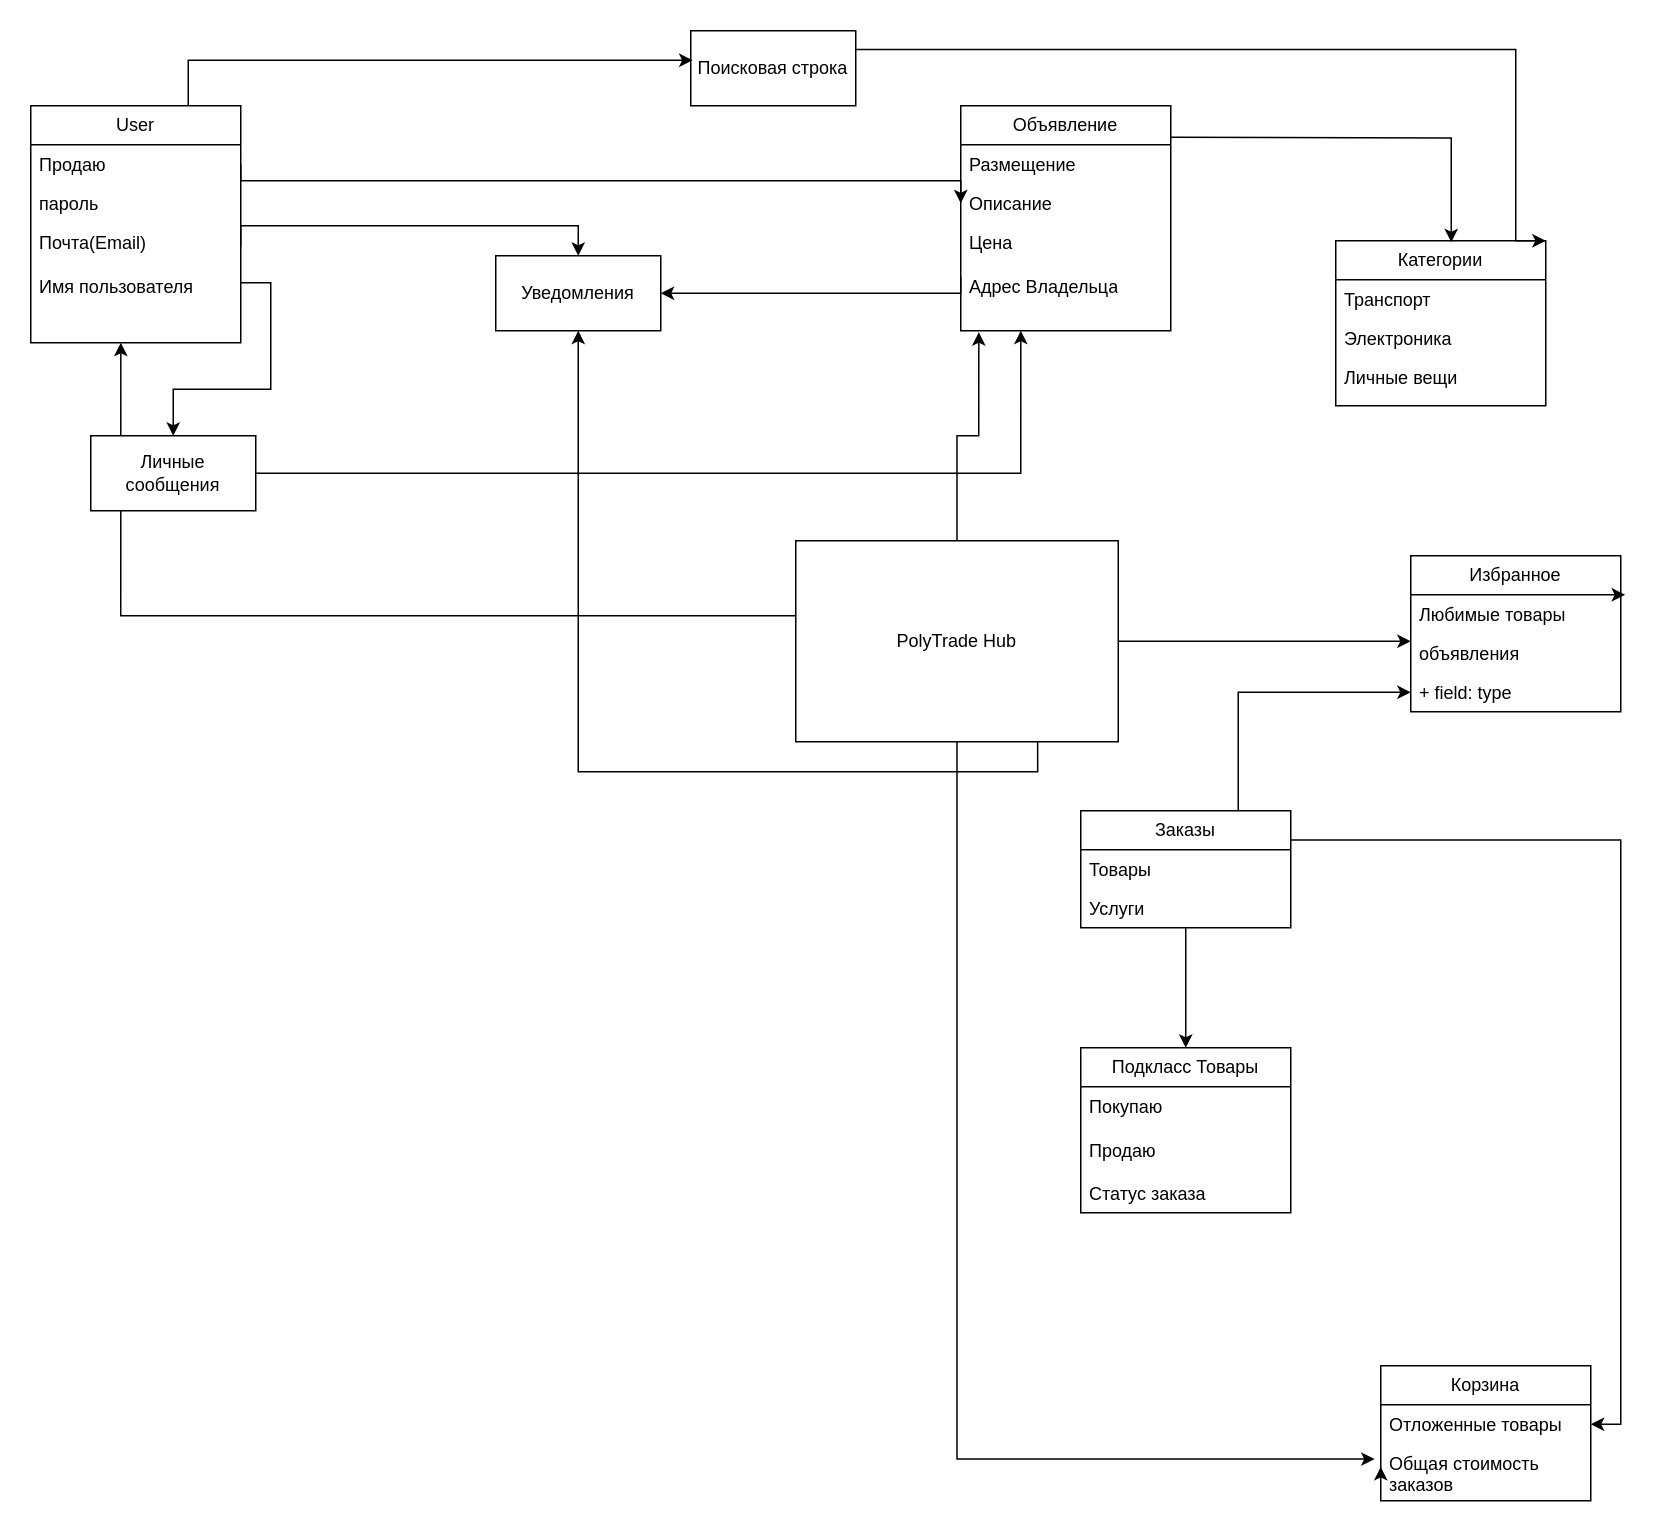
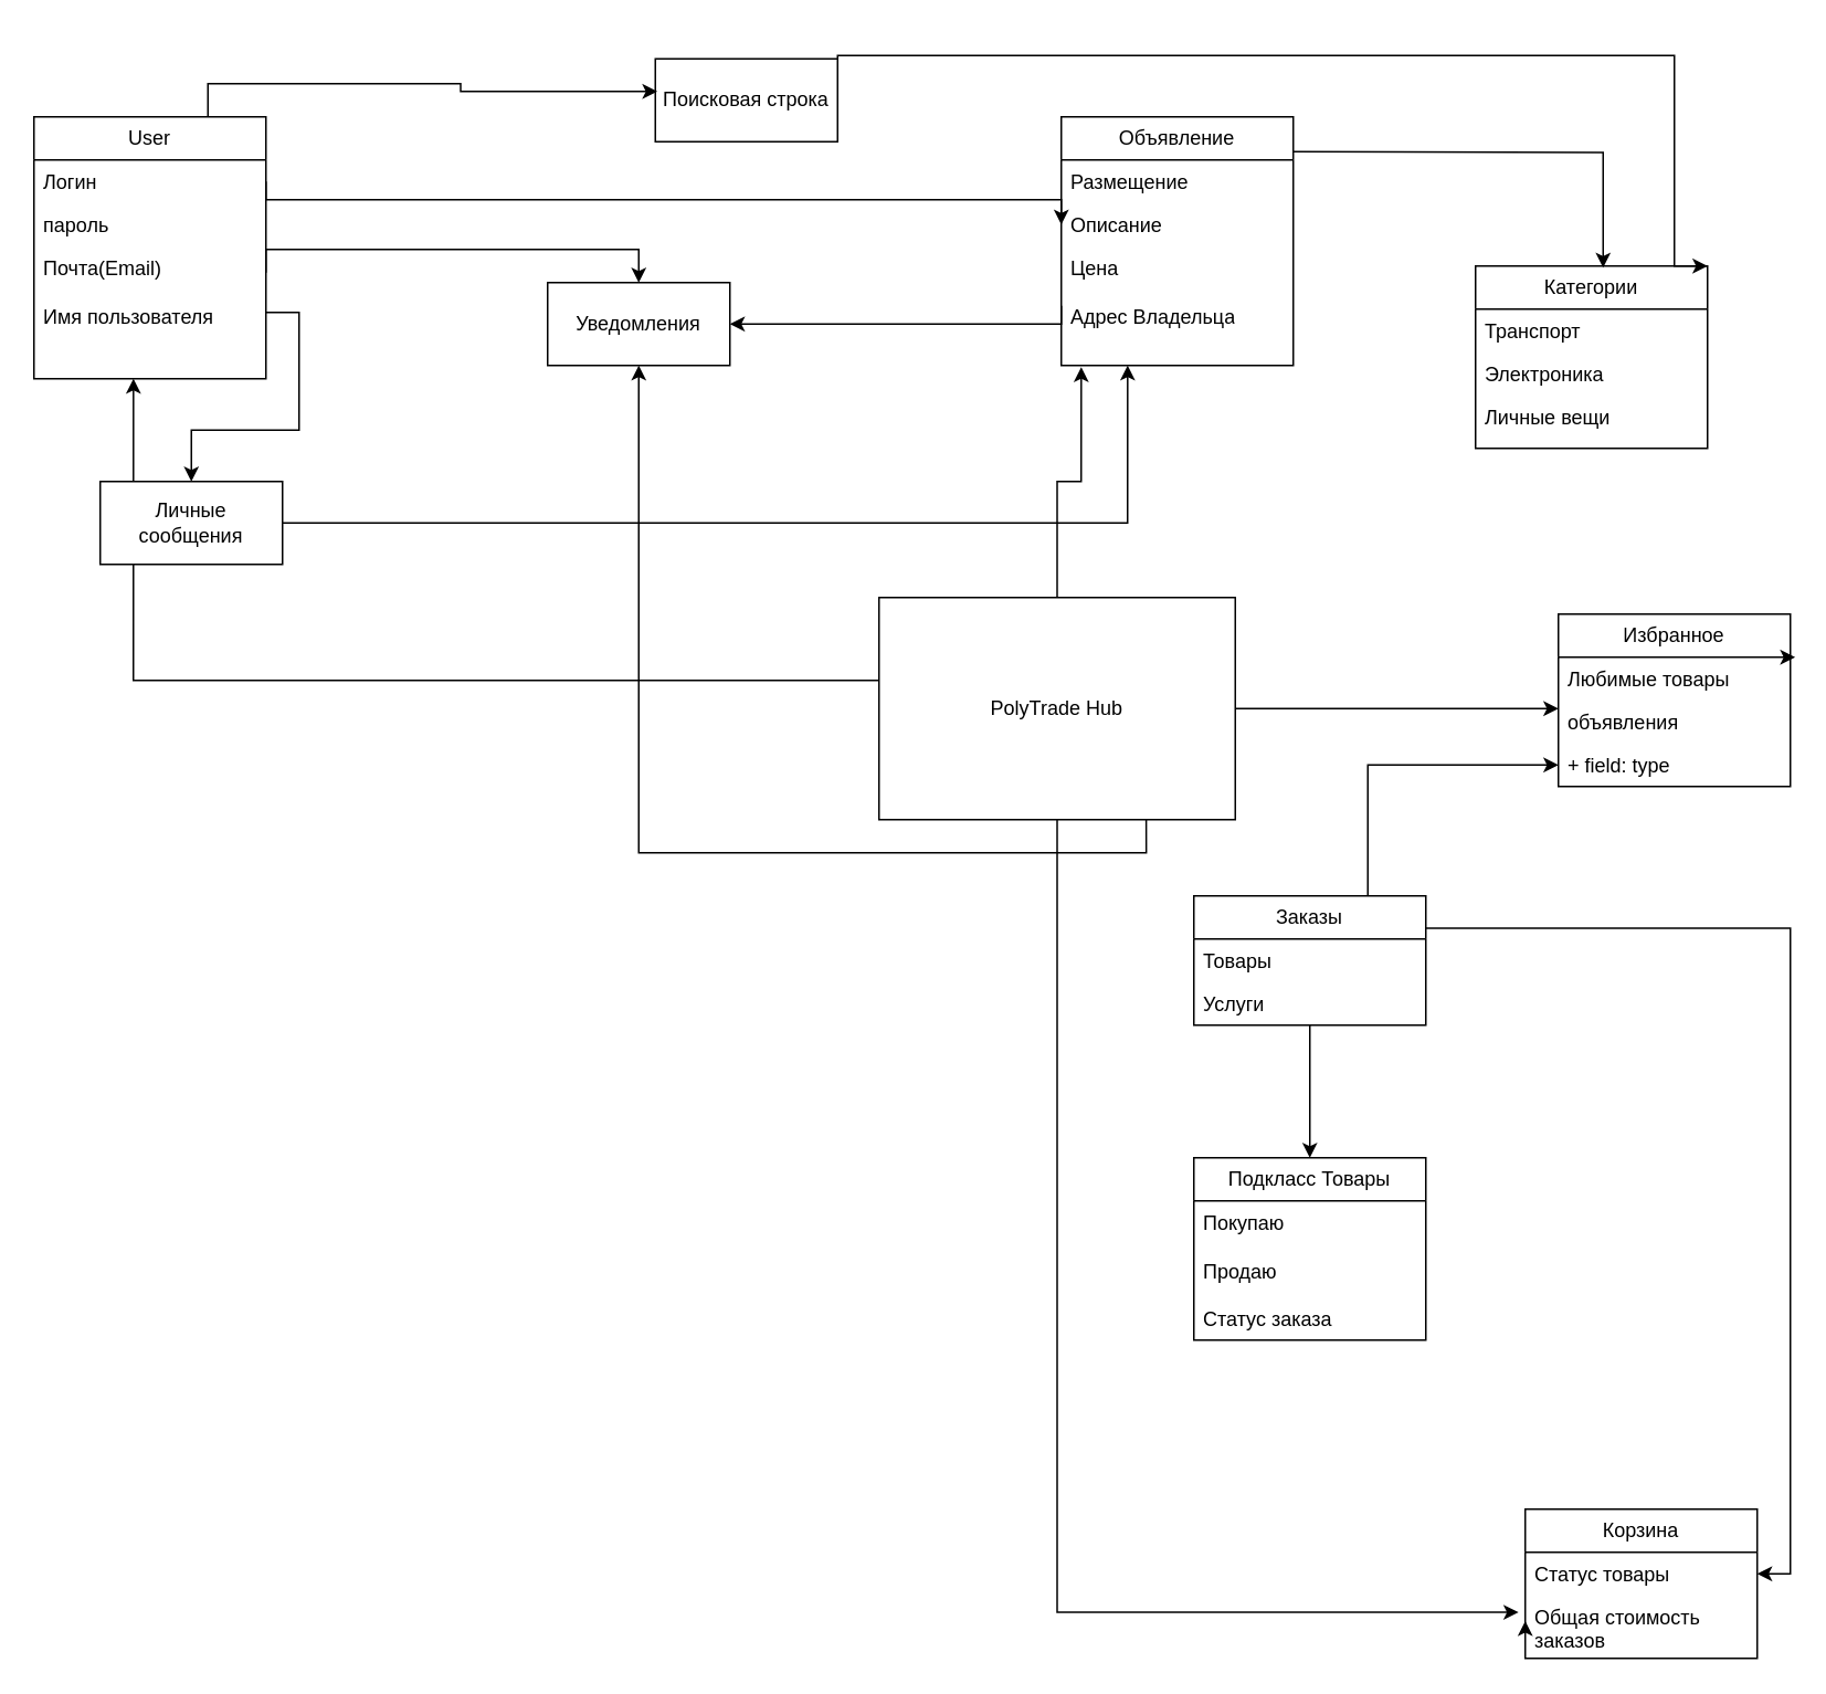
  <mxCell id="0" />
  <mxCell id="1" parent="0" />
  <mxCell id="2" style="edgeStyle=orthogonalEdgeStyle;rounded=0;orthogonalLoop=1;jettySize=auto;html=1;" parent="1" source="3" target="19" edge="1"><mxGeometry relative="1" as="geometry"><Array as="points"><mxPoint x="880" y="427" /><mxPoint x="880" y="427" /></Array></mxGeometry></mxCell>
  <mxCell id="3" value="PolyTrade Hub" style="html=1;whiteSpace=wrap;" parent="1" vertex="1"><mxGeometry x="530" y="360" width="215" height="134" as="geometry" /></mxCell>
  <mxCell id="4" value="User" style="swimlane;fontStyle=0;childLayout=stackLayout;horizontal=1;startSize=26;fillColor=none;horizontalStack=0;resizeParent=1;resizeParentMax=0;resizeLast=0;collapsible=1;marginBottom=0;whiteSpace=wrap;html=1;" parent="1" vertex="1"><mxGeometry x="20" y="70" width="140" height="158" as="geometry" /></mxCell>
- <mxCell id="5" value="Продаю" style="text;strokeColor=none;fillColor=none;align=left;verticalAlign=top;spacingLeft=4;spacingRight=4;overflow=hidden;rotatable=0;points=[[0,0.5],[1,0.5]];portConstraint=eastwest;whiteSpace=wrap;html=1;" parent="4" vertex="1"><mxGeometry y="26" width="140" height="26" as="geometry" /></mxCell>
+ <mxCell id="5" value="Логин" style="text;strokeColor=none;fillColor=none;align=left;verticalAlign=top;spacingLeft=4;spacingRight=4;overflow=hidden;rotatable=0;points=[[0,0.5],[1,0.5]];portConstraint=eastwest;whiteSpace=wrap;html=1;" parent="4" vertex="1"><mxGeometry y="26" width="140" height="26" as="geometry" /></mxCell>
  <mxCell id="6" value="пароль" style="text;strokeColor=none;fillColor=none;align=left;verticalAlign=top;spacingLeft=4;spacingRight=4;overflow=hidden;rotatable=0;points=[[0,0.5],[1,0.5]];portConstraint=eastwest;whiteSpace=wrap;html=1;" parent="4" vertex="1"><mxGeometry y="52" width="140" height="26" as="geometry" /></mxCell>
  <mxCell id="7" value="Почта(Email)&lt;div&gt;&lt;br&gt;&lt;/div&gt;&lt;div&gt;Имя пользователя&lt;/div&gt;" style="text;strokeColor=none;fillColor=none;align=left;verticalAlign=top;spacingLeft=4;spacingRight=4;overflow=hidden;rotatable=0;points=[[0,0.5],[1,0.5]];portConstraint=eastwest;whiteSpace=wrap;html=1;" parent="4" vertex="1"><mxGeometry y="78" width="140" height="80" as="geometry" /></mxCell>
  <mxCell id="8" style="edgeStyle=orthogonalEdgeStyle;rounded=0;orthogonalLoop=1;jettySize=auto;html=1;entryX=1;entryY=0.5;entryDx=0;entryDy=0;" parent="1" source="3" edge="1"><mxGeometry relative="1" as="geometry"><mxPoint x="279.8" y="410" as="sourcePoint" /><mxPoint x="80.04" y="228" as="targetPoint" /><Array as="points"><mxPoint x="80" y="410" /></Array></mxGeometry></mxCell>
  <mxCell id="9" value="Категории" style="swimlane;fontStyle=0;childLayout=stackLayout;horizontal=1;startSize=26;fillColor=none;horizontalStack=0;resizeParent=1;resizeParentMax=0;resizeLast=0;collapsible=1;marginBottom=0;whiteSpace=wrap;html=1;" parent="1" vertex="1"><mxGeometry x="890" y="160" width="140" height="110" as="geometry" /></mxCell>
  <mxCell id="10" value="Транспорт" style="text;strokeColor=none;fillColor=none;align=left;verticalAlign=top;spacingLeft=4;spacingRight=4;overflow=hidden;rotatable=0;points=[[0,0.5],[1,0.5]];portConstraint=eastwest;whiteSpace=wrap;html=1;" parent="9" vertex="1"><mxGeometry y="26" width="140" height="26" as="geometry" /></mxCell>
  <mxCell id="11" value="Электроника" style="text;strokeColor=none;fillColor=none;align=left;verticalAlign=top;spacingLeft=4;spacingRight=4;overflow=hidden;rotatable=0;points=[[0,0.5],[1,0.5]];portConstraint=eastwest;whiteSpace=wrap;html=1;" parent="9" vertex="1"><mxGeometry y="52" width="140" height="26" as="geometry" /></mxCell>
  <mxCell id="12" value="Личные вещи" style="text;strokeColor=none;fillColor=none;align=left;verticalAlign=top;spacingLeft=4;spacingRight=4;overflow=hidden;rotatable=0;points=[[0,0.5],[1,0.5]];portConstraint=eastwest;whiteSpace=wrap;html=1;" parent="9" vertex="1"><mxGeometry y="78" width="140" height="32" as="geometry" /></mxCell>
  <mxCell id="13" value="Корзина" style="swimlane;fontStyle=0;childLayout=stackLayout;horizontal=1;startSize=26;fillColor=none;horizontalStack=0;resizeParent=1;resizeParentMax=0;resizeLast=0;collapsible=1;marginBottom=0;whiteSpace=wrap;html=1;" parent="1" vertex="1"><mxGeometry x="920" y="910" width="140" height="90" as="geometry" /></mxCell>
- <mxCell id="14" value="Отложенные товары" style="text;strokeColor=none;fillColor=none;align=left;verticalAlign=top;spacingLeft=4;spacingRight=4;overflow=hidden;rotatable=0;points=[[0,0.5],[1,0.5]];portConstraint=eastwest;whiteSpace=wrap;html=1;" parent="13" vertex="1"><mxGeometry y="26" width="140" height="26" as="geometry" /></mxCell>
+ <mxCell id="14" value="Статус товары" style="text;strokeColor=none;fillColor=none;align=left;verticalAlign=top;spacingLeft=4;spacingRight=4;overflow=hidden;rotatable=0;points=[[0,0.5],[1,0.5]];portConstraint=eastwest;whiteSpace=wrap;html=1;" parent="13" vertex="1"><mxGeometry y="26" width="140" height="26" as="geometry" /></mxCell>
  <mxCell id="15" style="edgeStyle=orthogonalEdgeStyle;rounded=0;orthogonalLoop=1;jettySize=auto;html=1;exitX=0;exitY=0.5;exitDx=0;exitDy=0;entryX=0;entryY=0.75;entryDx=0;entryDy=0;" parent="13" source="16" target="13" edge="1"><mxGeometry relative="1" as="geometry" /></mxCell>
  <mxCell id="16" value="Общая стоимость заказов" style="text;strokeColor=none;fillColor=none;align=left;verticalAlign=top;spacingLeft=4;spacingRight=4;overflow=hidden;rotatable=0;points=[[0,0.5],[1,0.5]];portConstraint=eastwest;whiteSpace=wrap;html=1;" parent="13" vertex="1"><mxGeometry y="52" width="140" height="38" as="geometry" /></mxCell>
  <mxCell id="17" value="Избранное" style="swimlane;fontStyle=0;childLayout=stackLayout;horizontal=1;startSize=26;fillColor=none;horizontalStack=0;resizeParent=1;resizeParentMax=0;resizeLast=0;collapsible=1;marginBottom=0;whiteSpace=wrap;html=1;" parent="1" vertex="1"><mxGeometry x="940" y="370" width="140" height="104" as="geometry" /></mxCell>
  <mxCell id="18" value="Любимые товары" style="text;strokeColor=none;fillColor=none;align=left;verticalAlign=top;spacingLeft=4;spacingRight=4;overflow=hidden;rotatable=0;points=[[0,0.5],[1,0.5]];portConstraint=eastwest;whiteSpace=wrap;html=1;" parent="17" vertex="1"><mxGeometry y="26" width="140" height="26" as="geometry" /></mxCell>
  <mxCell id="19" value="объявления" style="text;align=left;verticalAlign=top;spacingLeft=4;spacingRight=4;overflow=hidden;rotatable=0;points=[[0,0.5],[1,0.5]];portConstraint=eastwest;whiteSpace=wrap;html=1;labelBackgroundColor=none;" parent="17" vertex="1"><mxGeometry y="52" width="140" height="26" as="geometry" /></mxCell>
  <mxCell id="20" value="+ field: type" style="text;strokeColor=none;fillColor=none;align=left;verticalAlign=top;spacingLeft=4;spacingRight=4;overflow=hidden;rotatable=0;points=[[0,0.5],[1,0.5]];portConstraint=eastwest;whiteSpace=wrap;html=1;" parent="17" vertex="1"><mxGeometry y="78" width="140" height="26" as="geometry" /></mxCell>
  <mxCell id="21" style="edgeStyle=orthogonalEdgeStyle;rounded=0;orthogonalLoop=1;jettySize=auto;html=1;exitX=1;exitY=0.25;exitDx=0;exitDy=0;entryX=1.021;entryY=-0.038;entryDx=0;entryDy=0;entryPerimeter=0;" parent="17" source="17" target="18" edge="1"><mxGeometry relative="1" as="geometry" /></mxCell>
  <mxCell id="22" style="edgeStyle=orthogonalEdgeStyle;rounded=0;orthogonalLoop=1;jettySize=auto;html=1;exitX=1;exitY=0.25;exitDx=0;exitDy=0;entryX=1;entryY=0.5;entryDx=0;entryDy=0;" parent="1" source="25" target="14" edge="1"><mxGeometry relative="1" as="geometry" /></mxCell>
  <mxCell id="23" value="" style="edgeStyle=orthogonalEdgeStyle;rounded=0;orthogonalLoop=1;jettySize=auto;html=1;" edge="1" parent="1" source="25" target="30"><mxGeometry relative="1" as="geometry" /></mxCell>
  <mxCell id="24" style="edgeStyle=orthogonalEdgeStyle;rounded=0;orthogonalLoop=1;jettySize=auto;html=1;exitX=0.75;exitY=0;exitDx=0;exitDy=0;entryX=0;entryY=0.5;entryDx=0;entryDy=0;" edge="1" parent="1" source="25" target="20"><mxGeometry relative="1" as="geometry" /></mxCell>
  <mxCell id="25" value="Заказы" style="swimlane;fontStyle=0;childLayout=stackLayout;horizontal=1;startSize=26;fillColor=none;horizontalStack=0;resizeParent=1;resizeParentMax=0;resizeLast=0;collapsible=1;marginBottom=0;whiteSpace=wrap;html=1;" parent="1" vertex="1"><mxGeometry x="720" y="540" width="140" height="78" as="geometry" /></mxCell>
  <mxCell id="26" value="Товары" style="text;strokeColor=none;fillColor=none;align=left;verticalAlign=top;spacingLeft=4;spacingRight=4;overflow=hidden;rotatable=0;points=[[0,0.5],[1,0.5]];portConstraint=eastwest;whiteSpace=wrap;html=1;" parent="25" vertex="1"><mxGeometry y="26" width="140" height="26" as="geometry" /></mxCell>
  <mxCell id="27" value="Услуги" style="text;strokeColor=none;fillColor=none;align=left;verticalAlign=top;spacingLeft=4;spacingRight=4;overflow=hidden;rotatable=0;points=[[0,0.5],[1,0.5]];portConstraint=eastwest;whiteSpace=wrap;html=1;" parent="25" vertex="1"><mxGeometry y="52" width="140" height="26" as="geometry" /></mxCell>
  <mxCell id="28" style="edgeStyle=orthogonalEdgeStyle;rounded=0;orthogonalLoop=1;jettySize=auto;html=1;exitX=0.5;exitY=1;exitDx=0;exitDy=0;entryX=-0.029;entryY=0.269;entryDx=0;entryDy=0;entryPerimeter=0;" parent="1" source="3" target="16" edge="1"><mxGeometry relative="1" as="geometry" /></mxCell>
  <mxCell id="29" style="edgeStyle=orthogonalEdgeStyle;rounded=0;orthogonalLoop=1;jettySize=auto;html=1;exitX=0.75;exitY=1;exitDx=0;exitDy=0;" parent="1" source="3" target="42" edge="1"><mxGeometry relative="1" as="geometry" /></mxCell>
  <mxCell id="30" value="Подкласс Товары" style="swimlane;fontStyle=0;childLayout=stackLayout;horizontal=1;startSize=26;fillColor=none;horizontalStack=0;resizeParent=1;resizeParentMax=0;resizeLast=0;collapsible=1;marginBottom=0;whiteSpace=wrap;html=1;" vertex="1" parent="1"><mxGeometry x="720" y="698" width="140" height="110" as="geometry" /></mxCell>
  <mxCell id="31" value="Покупаю&lt;div&gt;&lt;br&gt;&lt;/div&gt;&lt;div&gt;Продаю&lt;/div&gt;&lt;div&gt;&lt;br&gt;&lt;/div&gt;&lt;div&gt;Статус заказа&lt;/div&gt;" style="text;strokeColor=none;fillColor=none;align=left;verticalAlign=top;spacingLeft=4;spacingRight=4;overflow=hidden;rotatable=0;points=[[0,0.5],[1,0.5]];portConstraint=eastwest;whiteSpace=wrap;html=1;" vertex="1" parent="30"><mxGeometry y="26" width="140" height="84" as="geometry" /></mxCell>
  <mxCell id="32" style="edgeStyle=orthogonalEdgeStyle;rounded=0;orthogonalLoop=1;jettySize=auto;html=1;entryX=0.55;entryY=0.009;entryDx=0;entryDy=0;entryPerimeter=0;" edge="1" parent="1" target="9"><mxGeometry relative="1" as="geometry"><mxPoint x="780" y="91" as="sourcePoint" /></mxGeometry></mxCell>
  <mxCell id="33" value="Объявление" style="swimlane;fontStyle=0;childLayout=stackLayout;horizontal=1;startSize=26;fillColor=none;horizontalStack=0;resizeParent=1;resizeParentMax=0;resizeLast=0;collapsible=1;marginBottom=0;whiteSpace=wrap;html=1;" vertex="1" parent="1"><mxGeometry x="640" y="70" width="140" height="150" as="geometry"><mxRectangle x="370" y="-1024" width="110" height="30" as="alternateBounds" /></mxGeometry></mxCell>
  <mxCell id="34" value="Размещение" style="text;strokeColor=none;fillColor=none;align=left;verticalAlign=top;spacingLeft=4;spacingRight=4;overflow=hidden;rotatable=0;points=[[0,0.5],[1,0.5]];portConstraint=eastwest;whiteSpace=wrap;html=1;" vertex="1" parent="33"><mxGeometry y="26" width="140" height="26" as="geometry" /></mxCell>
  <mxCell id="35" value="Описание" style="text;strokeColor=none;fillColor=none;align=left;verticalAlign=top;spacingLeft=4;spacingRight=4;overflow=hidden;rotatable=0;points=[[0,0.5],[1,0.5]];portConstraint=eastwest;whiteSpace=wrap;html=1;" vertex="1" parent="33"><mxGeometry y="52" width="140" height="26" as="geometry" /></mxCell>
  <mxCell id="36" value="Цена&amp;nbsp;&lt;div&gt;&lt;br&gt;&lt;/div&gt;&lt;div&gt;Адрес Владельца&lt;/div&gt;&lt;div&gt;&lt;br&gt;&lt;/div&gt;&lt;div&gt;&lt;br&gt;&lt;/div&gt;" style="text;strokeColor=none;fillColor=none;align=left;verticalAlign=top;spacingLeft=4;spacingRight=4;overflow=hidden;rotatable=0;points=[[0,0.5],[1,0.5]];portConstraint=eastwest;whiteSpace=wrap;html=1;" vertex="1" parent="33"><mxGeometry y="78" width="140" height="72" as="geometry" /></mxCell>
  <mxCell id="37" style="edgeStyle=orthogonalEdgeStyle;rounded=0;orthogonalLoop=1;jettySize=auto;html=1;exitX=1;exitY=0.5;exitDx=0;exitDy=0;entryX=0;entryY=0.5;entryDx=0;entryDy=0;" edge="1" parent="1" source="5" target="35"><mxGeometry relative="1" as="geometry"><Array as="points"><mxPoint x="430" y="120" /><mxPoint x="535" y="120" /></Array></mxGeometry></mxCell>
  <mxCell id="38" style="edgeStyle=orthogonalEdgeStyle;rounded=0;orthogonalLoop=1;jettySize=auto;html=1;exitX=1;exitY=0.25;exitDx=0;exitDy=0;entryX=1;entryY=0;entryDx=0;entryDy=0;" edge="1" parent="1" source="39" target="9"><mxGeometry relative="1" as="geometry"><Array as="points"><mxPoint x="1010" y="33" /><mxPoint x="1010" y="160" /></Array></mxGeometry></mxCell>
- <mxCell id="39" value="Поисковая строка" style="html=1;whiteSpace=wrap;" vertex="1" parent="1"><mxGeometry x="460" y="20" width="110" height="50" as="geometry" /></mxCell>
+ <mxCell id="39" value="Поисковая строка" style="html=1;whiteSpace=wrap;" vertex="1" parent="1"><mxGeometry x="395" y="35" width="110" height="50" as="geometry" /></mxCell>
  <mxCell id="40" style="edgeStyle=orthogonalEdgeStyle;rounded=0;orthogonalLoop=1;jettySize=auto;html=1;exitX=0.75;exitY=0;exitDx=0;exitDy=0;entryX=0.011;entryY=0.394;entryDx=0;entryDy=0;entryPerimeter=0;" edge="1" parent="1" source="4" target="39"><mxGeometry relative="1" as="geometry" /></mxCell>
  <mxCell id="41" style="edgeStyle=orthogonalEdgeStyle;rounded=0;orthogonalLoop=1;jettySize=auto;html=1;entryX=0.5;entryY=0;entryDx=0;entryDy=0;" edge="1" parent="1" target="42"><mxGeometry relative="1" as="geometry"><mxPoint x="280" y="164" as="targetPoint" /><mxPoint x="160" y="164" as="sourcePoint" /><Array as="points"><mxPoint x="160" y="150" /><mxPoint x="385" y="150" /></Array></mxGeometry></mxCell>
  <mxCell id="42" value="Уведомления" style="html=1;whiteSpace=wrap;" vertex="1" parent="1"><mxGeometry x="330" y="170" width="110" height="50" as="geometry" /></mxCell>
  <mxCell id="43" style="edgeStyle=orthogonalEdgeStyle;rounded=0;orthogonalLoop=1;jettySize=auto;html=1;exitX=0;exitY=0.5;exitDx=0;exitDy=0;entryX=1;entryY=0.5;entryDx=0;entryDy=0;" edge="1" parent="1" source="36" target="42"><mxGeometry relative="1" as="geometry"><Array as="points"><mxPoint x="640" y="195" /></Array></mxGeometry></mxCell>
  <mxCell id="44" value="Личные сообщения" style="html=1;whiteSpace=wrap;" vertex="1" parent="1"><mxGeometry x="60" y="290" width="110" height="50" as="geometry" /></mxCell>
  <mxCell id="45" style="edgeStyle=orthogonalEdgeStyle;rounded=0;orthogonalLoop=1;jettySize=auto;html=1;exitX=1;exitY=0.5;exitDx=0;exitDy=0;" edge="1" parent="1" source="7" target="44"><mxGeometry relative="1" as="geometry" /></mxCell>
  <mxCell id="46" style="edgeStyle=orthogonalEdgeStyle;rounded=0;orthogonalLoop=1;jettySize=auto;html=1;exitX=0.5;exitY=0;exitDx=0;exitDy=0;entryX=0.086;entryY=1.014;entryDx=0;entryDy=0;entryPerimeter=0;" edge="1" parent="1" source="3" target="36"><mxGeometry relative="1" as="geometry" /></mxCell>
  <mxCell id="47" style="edgeStyle=orthogonalEdgeStyle;rounded=0;orthogonalLoop=1;jettySize=auto;html=1;exitX=1;exitY=0.5;exitDx=0;exitDy=0;entryX=0.286;entryY=1;entryDx=0;entryDy=0;entryPerimeter=0;" edge="1" parent="1" source="44" target="36"><mxGeometry relative="1" as="geometry" /></mxCell>
